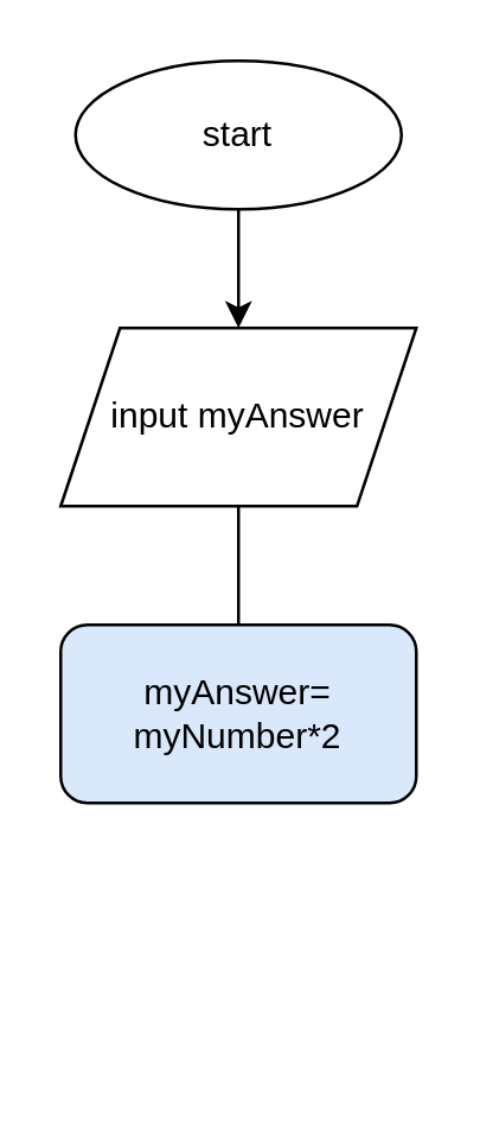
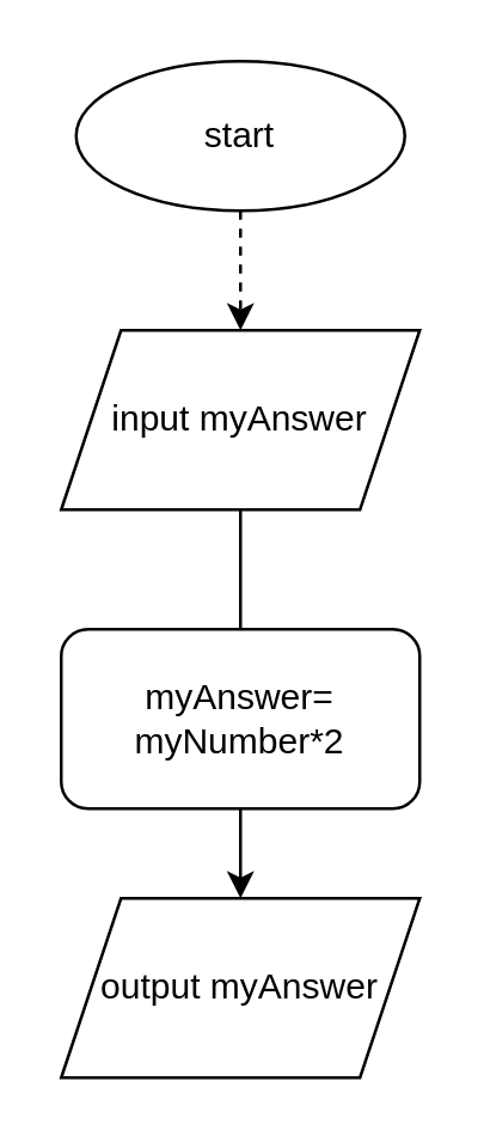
  <mxCell id="0" />
  <mxCell id="1" parent="0" />
  <mxCell id="2" style="edgeStyle=orthogonalEdgeStyle;rounded=0;orthogonalLoop=1;jettySize=auto;html=1;exitX=0.5;exitY=0;exitDx=0;exitDy=0;entryX=0.5;entryY=0;entryDx=0;entryDy=0;" edge="1" parent="1"><mxGeometry relative="1" as="geometry"><mxPoint x="80" y="100" as="targetPoint" /><mxPoint x="80" y="100" as="sourcePoint" /></mxGeometry></mxCell>
  <mxCell id="3" value="" style="edgeStyle=orthogonalEdgeStyle;rounded=0;orthogonalLoop=1;jettySize=auto;html=1;" edge="1" parent="1" source="7"><mxGeometry relative="1" as="geometry"><mxPoint x="80" y="140" as="sourcePoint" /><mxPoint x="80" y="220" as="targetPoint" /></mxGeometry></mxCell>
- <mxCell id="4" value="" style="edgeStyle=orthogonalEdgeStyle;rounded=0;orthogonalLoop=1;jettySize=auto;html=1;" edge="1" parent="1" source="5" target="7"><mxGeometry relative="1" as="geometry" /></mxCell>
+ <mxCell id="4" value="" style="edgeStyle=orthogonalEdgeStyle;rounded=0;orthogonalLoop=1;jettySize=auto;html=1;dashed=1;" edge="1" parent="1" source="5" target="7"><mxGeometry relative="1" as="geometry" /></mxCell>
  <mxCell id="5" value="start" style="ellipse;whiteSpace=wrap;html=1;" vertex="1" parent="1"><mxGeometry x="25" width="110" height="50" as="geometry" y="20" /></mxCell>
  <mxCell id="6" value="" style="edgeStyle=orthogonalEdgeStyle;rounded=0;orthogonalLoop=1;jettySize=auto;html=1;" edge="1" parent="1" target="7"><mxGeometry relative="1" as="geometry"><mxPoint x="80" y="140" as="sourcePoint" /><mxPoint x="80" y="220" as="targetPoint" /></mxGeometry></mxCell>
  <mxCell id="7" value="input myAnswer" style="shape=parallelogram;perimeter=parallelogramPerimeter;whiteSpace=wrap;html=1;fixedSize=1;" vertex="1" parent="1"><mxGeometry x="20" y="110" width="120" height="60" as="geometry" /></mxCell>
- <mxCell id="9" value="myAnswer=&lt;div&gt;myNumber*2&lt;/div&gt;" style="rounded=1;whiteSpace=wrap;html=1;fillColor=#dae8fc;" vertex="1" parent="1"><mxGeometry x="20" y="210" width="120" height="60" as="geometry" /></mxCell>
+ <mxCell id="8" value="" style="edgeStyle=orthogonalEdgeStyle;rounded=0;orthogonalLoop=1;jettySize=auto;html=1;" edge="1" parent="1" source="9" target="10"><mxGeometry relative="1" as="geometry" /></mxCell>
+ <mxCell id="9" value="myAnswer=&lt;div&gt;myNumber*2&lt;/div&gt;" style="rounded=1;whiteSpace=wrap;html=1;" vertex="1" parent="1"><mxGeometry x="20" y="210" width="120" height="60" as="geometry" /></mxCell>
+ <mxCell id="10" value="output myAnswer" style="shape=parallelogram;perimeter=parallelogramPerimeter;whiteSpace=wrap;html=1;fixedSize=1;" vertex="1" parent="1"><mxGeometry x="20" y="300" width="120" height="60" as="geometry" /></mxCell>
